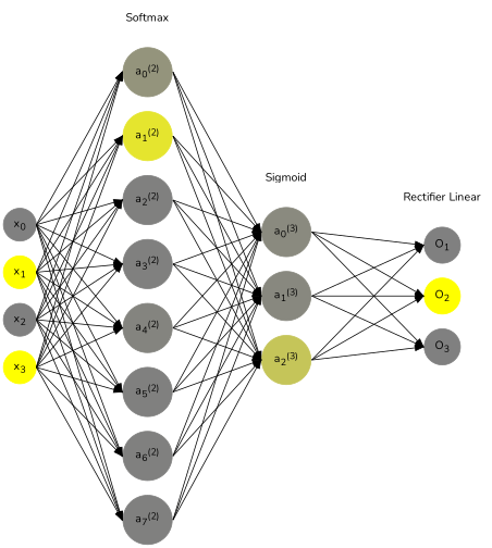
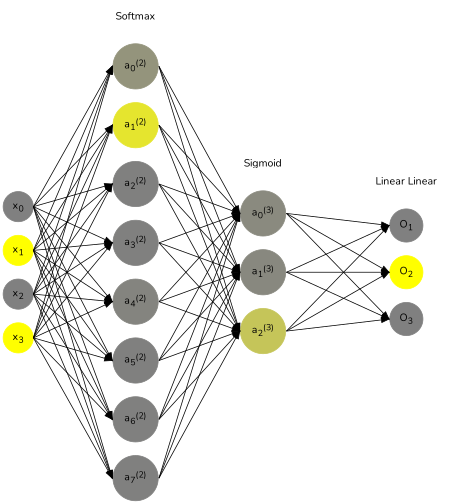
  digraph {
    rankdir=LR
    ranksep=1.4
    splines=false
    fontname=Nunito
    node [color="0.1667, 0.0, 0.5" fillcolor="0.1667, 0.0, 0.5" shape=circle style=filled fontname=Nunito]
    edge [headport=w style=solid tailport=e fontname=Nunito]
    n1 [label=<x<sub>0</sub>>]
    n2 [color="0.1667, 1.0, 1.0" fillcolor="0.1667, 1.0, 1.0" label=<x<sub>1</sub>>]
    n3 [label=<x<sub>2</sub>>]
    n4 [color="0.1667, 1.0, 1.0" fillcolor="0.1667, 1.0, 1.0" label=<x<sub>3</sub>>]
    n5 [color="0.1667, 0.163515, 0.581757" fillcolor="0.1667, 0.163515, 0.581757" label=<a<sub>0</sub><sup>(2)</sup>>]
    n6 [color="0.1667, 0.795976, 0.897988" fillcolor="0.1667, 0.795976, 0.897988" label=<a<sub>1</sub><sup>(2)</sup>>]
    n7 [color="0.1667, 0.000907, 0.500453" fillcolor="0.1667, 0.000907, 0.500453" label=<a<sub>2</sub><sup>(2)</sup>>]
    n8 [color="0.1667, 0.001929, 0.500965" fillcolor="0.1667, 0.001929, 0.500965" label=<a<sub>3</sub><sup>(2)</sup>>]
    n9 [color="0.1667, 0.034934, 0.517467" fillcolor="0.1667, 0.034934, 0.517467" label=<a<sub>4</sub><sup>(2)</sup>>]
    n10 [color="0.1667, 0.000774, 0.500387" fillcolor="0.1667, 0.000774, 0.500387" label=<a<sub>5</sub><sup>(2)</sup>>]
    n11 [color="0.1667, 0.000704, 0.500352" fillcolor="0.1667, 0.000704, 0.500352" label=<a<sub>6</sub><sup>(2)</sup>>]
    n12 [color="0.1667, 0.001262, 0.500631" fillcolor="0.1667, 0.001262, 0.500631" label=<a<sub>7</sub><sup>(2)</sup>>]
    n13 [color="0.1667, 0.084848, 0.542424" fillcolor="0.1667, 0.084848, 0.542424" label=<a<sub>0</sub><sup>(3)</sup>>]
    n14 [color="0.1667, 0.063552, 0.531776" fillcolor="0.1667, 0.063552, 0.531776" label=<a<sub>1</sub><sup>(3)</sup>>]
    n15 [color="0.1667, 0.545759, 0.772879" fillcolor="0.1667, 0.545759, 0.772879" label=<a<sub>2</sub><sup>(3)</sup>>]
    n16 [label=<O<sub>1</sub>>]
    n17 [color="0.1667, 1.0, 1.0" fillcolor="0.1667, 1.0, 1.0" label=<O<sub>2</sub>>]
    n18 [label=<O<sub>3</sub>>]
    n19 [label=Softmax shape=plaintext color=gray40 fillcolor="" style=""]
    n20 [label=Sigmoid shape=plaintext color=darkorange fillcolor="" style=""]
-   n21 [label="Rectifier Linear" shape=plaintext color=deeppink fillcolor="" style=""]
+   n21 [label="Linear Linear" shape=plaintext color=deeppink fillcolor="" style=""]
    subgraph sub_1 {
      n1
    }
    subgraph sub_2 {
      n2
    }
    subgraph sub_3 {
      n3
    }
    subgraph sub_4 {
      n4
    }
    subgraph sub_5 {
      n5
    }
    subgraph sub_6 {
      n6
    }
    subgraph sub_7 {
      n7
    }
    subgraph sub_8 {
      n8
    }
    subgraph sub_9 {
      n9
    }
    subgraph sub_10 {
      n10
    }
    subgraph sub_11 {
      n11
    }
    subgraph sub_12 {
      n12
    }
    subgraph sub_13 {
      n13
    }
    subgraph sub_14 {
      n14
    }
    subgraph sub_15 {
      n15
    }
    subgraph sub_16 {
      n16
    }
    subgraph sub_17 {
      n17
    }
    subgraph sub_18 {
      n18
    }
    subgraph sub_19 {
      rank=same
      n1
      n2
      n3
      n4
    }
    subgraph sub_20 {
      rank=same
      n5
      n6
      n7
      n8
      n9
      n10
      n11
      n12
    }
    subgraph sub_21 {
      rank=same
      n13
      n14
      n15
    }
    subgraph sub_22 {
      rank=same
      n16
      n17
      n18
    }
    subgraph sub_23 {
      rank=same
      n5
      n19
    }
    subgraph sub_24 {
      rank=same
      n13
      n20
    }
    subgraph sub_25 {
      rank=same
      n16
      n21
    }
    n1 -> n2 [style=invis]
    n1 -> n5
    n1 -> n6
    n1 -> n7
    n1 -> n8
    n1 -> n9
    n1 -> n10
    n1 -> n11
    n1 -> n12
    n2 -> n3 [style=invis]
    n2 -> n5
    n2 -> n6
    n2 -> n7
    n2 -> n8
    n2 -> n9
    n2 -> n10
    n2 -> n11
    n2 -> n12
    n3 -> n4 [style=invis]
    n3 -> n5
    n3 -> n6
    n3 -> n7
    n3 -> n8
    n3 -> n9
    n3 -> n10
    n3 -> n11
    n3 -> n12
    n4 -> n5
    n4 -> n6
    n4 -> n7
    n4 -> n8
    n4 -> n9
    n4 -> n10
    n4 -> n11
    n4 -> n12
    n5 -> n6 [style=invis]
    n5 -> n13
    n5 -> n14
    n5 -> n15
    n6 -> n7 [style=invis]
    n6 -> n13
    n6 -> n14
    n6 -> n15
    n7 -> n8 [style=invis]
    n7 -> n13
    n7 -> n14
    n7 -> n15
    n8 -> n9 [style=invis]
    n8 -> n13
    n8 -> n14
    n8 -> n15
    n9 -> n10 [style=invis]
    n9 -> n13
    n9 -> n14
    n9 -> n15
    n10 -> n11 [style=invis]
    n10 -> n13
    n10 -> n14
    n10 -> n15
    n11 -> n12 [style=invis]
    n11 -> n13
    n11 -> n14
    n11 -> n15
    n12 -> n13
    n12 -> n14
    n12 -> n15
    n13 -> n14 [style=invis]
    n13 -> n16
    n13 -> n17
    n13 -> n18
    n14 -> n15 [style=invis]
    n14 -> n16
    n14 -> n17
    n14 -> n18
    n15 -> n16
    n15 -> n17
    n15 -> n18
    n16 -> n17 [style=invis]
    n17 -> n18 [style=invis]
    n19 -> n5 [style=invis]
    n20 -> n13 [style=invis]
    n21 -> n16 [style=invis]
  }
